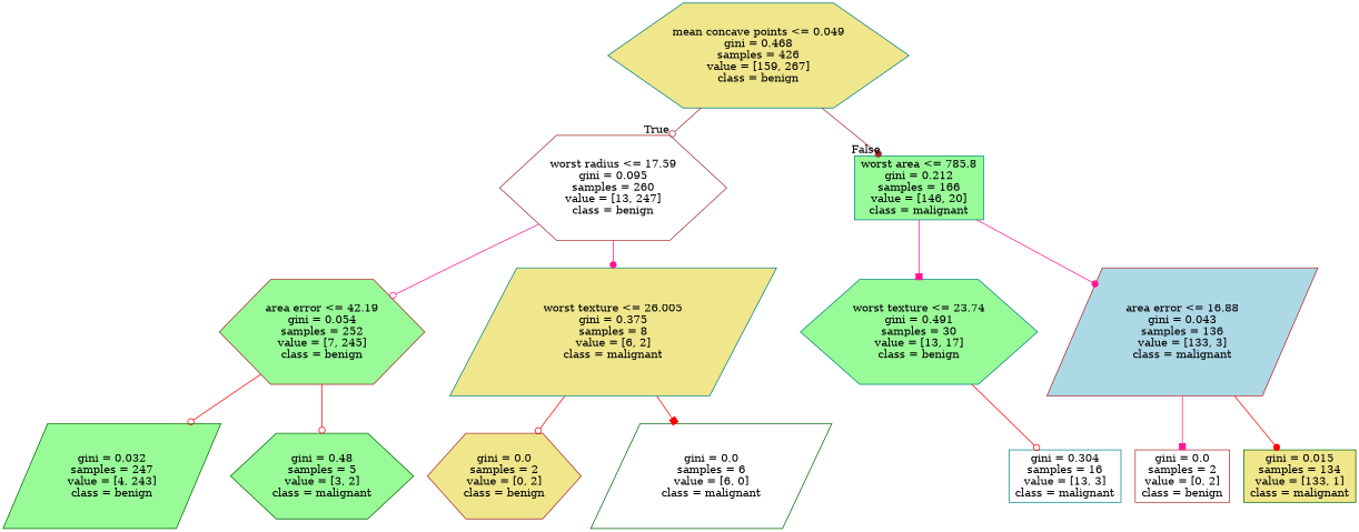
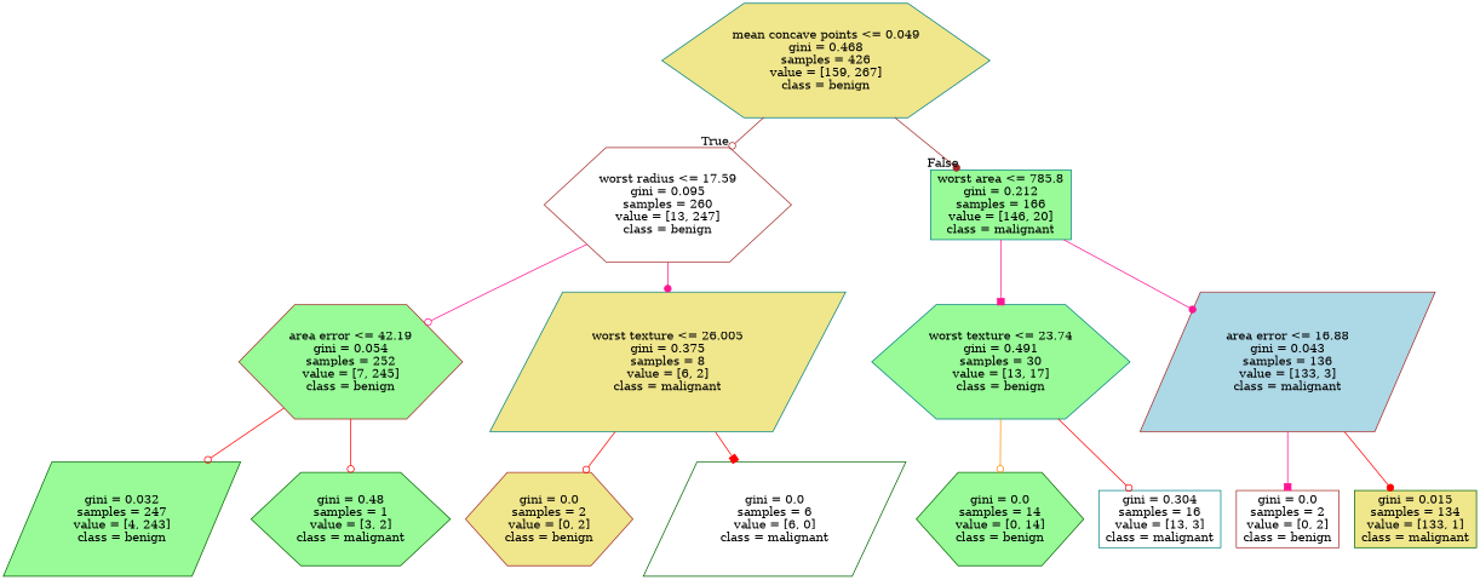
  digraph {
    node [color=teal fillcolor=palegreen shape=hexagon style=filled]
    edge [arrowhead=odot color=red]
    n1 [fillcolor=khaki label="mean concave points <= 0.049\ngini = 0.468\nsamples = 426\nvalue = [159, 267]\nclass = benign"]
    n2 [color=brown fillcolor=white label="worst radius <= 17.59\ngini = 0.095\nsamples = 260\nvalue = [13, 247]\nclass = benign"]
    n3 [label="worst area <= 785.8\ngini = 0.212\nsamples = 166\nvalue = [146, 20]\nclass = malignant" shape=box]
    n4 [color=brown label="area error <= 42.19\ngini = 0.054\nsamples = 252\nvalue = [7, 245]\nclass = benign"]
    n5 [fillcolor=khaki label="worst texture <= 26.005\ngini = 0.375\nsamples = 8\nvalue = [6, 2]\nclass = malignant" shape=parallelogram]
    n6 [label="worst texture <= 23.74\ngini = 0.491\nsamples = 30\nvalue = [13, 17]\nclass = benign"]
    n7 [color=brown fillcolor=lightblue label="area error <= 16.88\ngini = 0.043\nsamples = 136\nvalue = [133, 3]\nclass = malignant" shape=parallelogram]
    n8 [color=darkgreen label="gini = 0.032\nsamples = 247\nvalue = [4, 243]\nclass = benign" shape=parallelogram]
-   n9 [color=darkgreen label="gini = 0.48\nsamples = 5\nvalue = [3, 2]\nclass = malignant"]
+   n9 [color=darkgreen label="gini = 0.48\nsamples = 1\nvalue = [3, 2]\nclass = malignant"]
    n10 [color=brown fillcolor=khaki label="gini = 0.0\nsamples = 2\nvalue = [0, 2]\nclass = benign"]
    n11 [color=darkgreen fillcolor=white label="gini = 0.0\nsamples = 6\nvalue = [6, 0]\nclass = malignant" shape=parallelogram]
+   n12 [color=darkgreen label="gini = 0.0\nsamples = 14\nvalue = [0, 14]\nclass = benign"]
    n13 [fillcolor=white label="gini = 0.304\nsamples = 16\nvalue = [13, 3]\nclass = malignant" shape=box]
    n14 [color=brown fillcolor=white label="gini = 0.0\nsamples = 2\nvalue = [0, 2]\nclass = benign" shape=box]
    n15 [color=darkgreen fillcolor=khaki label="gini = 0.015\nsamples = 134\nvalue = [133, 1]\nclass = malignant" shape=box]
    n1 -> n2 [color=brown headlabel=True labelangle=45 labeldistance=2.5]
    n1 -> n3 [arrowhead=dot color=brown headlabel=False labelangle=-45 labeldistance=2.5]
    n2 -> n4 [color=deeppink]
    n2 -> n5 [arrowhead=dot color=deeppink]
    n3 -> n6 [arrowhead=box color=deeppink]
    n3 -> n7 [arrowhead=dot color=deeppink]
    n4 -> n8
    n4 -> n9
    n5 -> n10
    n5 -> n11 [arrowhead=box]
+   n6 -> n12 [color=darkorange]
    n6 -> n13
    n7 -> n14 [arrowhead=box color=deeppink]
    n7 -> n15 [arrowhead=dot]
  }
